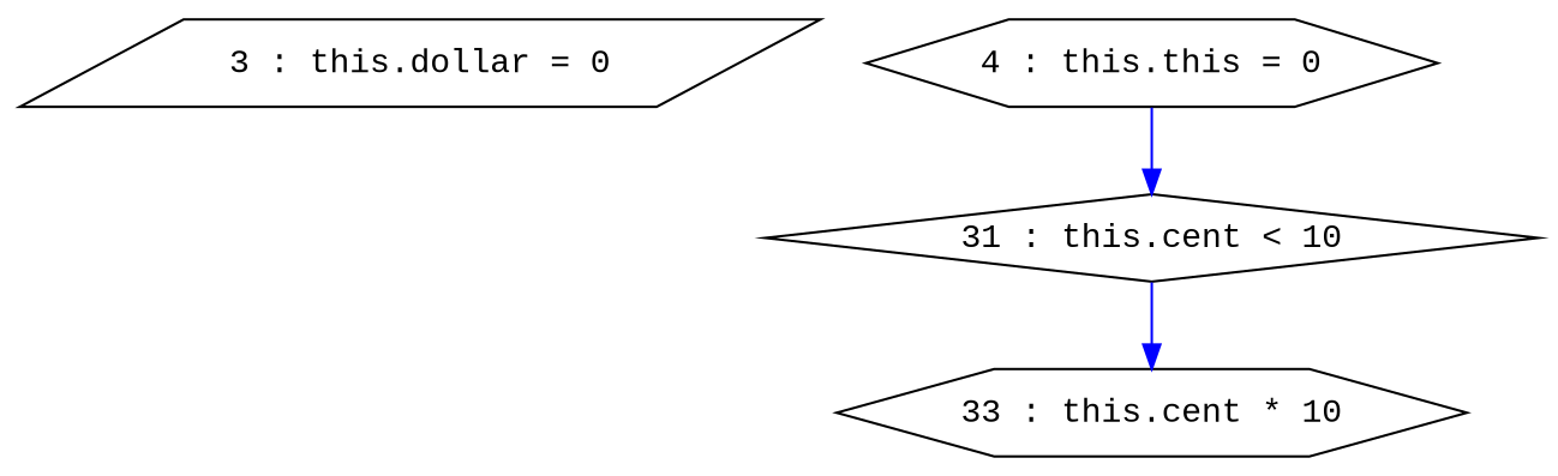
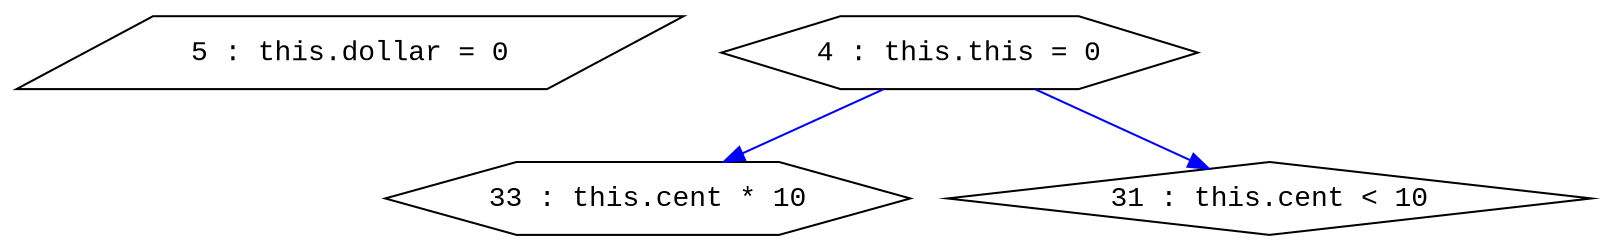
  digraph {
    fontname="Liberation Mono"
    node [fontname="Liberation Mono" shape=hexagon]
    edge [color=blue fontname="Liberation Mono"]
-   "3 : this.dollar = 0" [shape=parallelogram]
+   "3 : this.dollar = 0" [shape=parallelogram label="5 : this.dollar = 0"]
    n2 [label="4 : this.this = 0"]
    "33 : this.cent * 10"
    "31 : this.cent < 10" [shape=diamond]
-   "31 : this.cent < 10" -> "33 : this.cent * 10"
+   n2 -> "33 : this.cent * 10"
    n2 -> "31 : this.cent < 10"
  }
